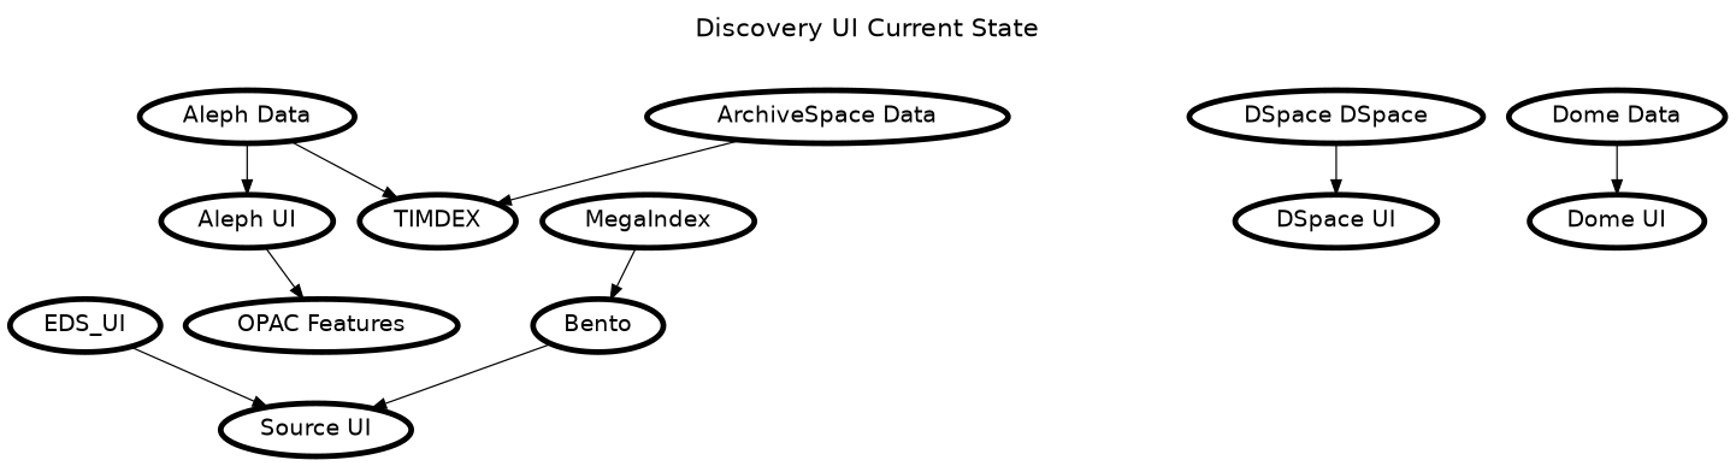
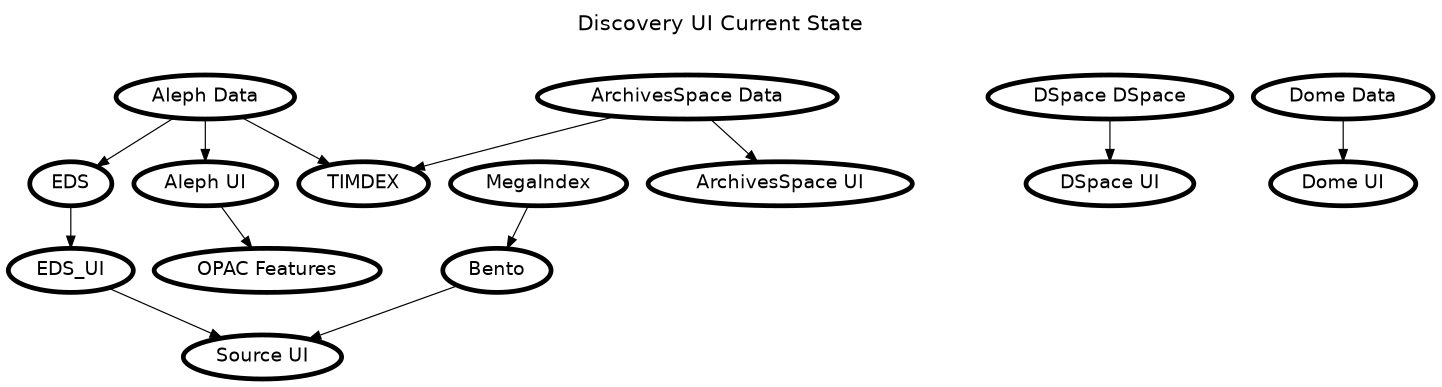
  digraph {
    fontname=helvetica
    fontsize=18
    label="Discovery UI Current State"
    labelloc=t
    node [fillcolor=white fontname=helvetica fontsize=16 penwidth=4 style=filled]
    "Aleph Data"
+   EDS
    TIMDEX
    "Aleph UI"
    EDS_UI
    "OPAC Features"
    Bento
    "Source UI"
-   "ArchiveSpace Data"
+   "ArchiveSpace Data" [label="ArchivesSpace Data"]
+   "ArchivesSpace UI"
    n11 [label="DSpace DSpace"]
    "DSpace UI"
    "Dome Data"
    "Dome UI"
    MegaIndex
+   "Aleph Data" -> EDS
    "Aleph Data" -> TIMDEX
    "Aleph Data" -> "Aleph UI"
+   EDS -> EDS_UI
    "Aleph UI" -> "OPAC Features"
    EDS_UI -> "Source UI"
    Bento -> "Source UI"
    "ArchiveSpace Data" -> TIMDEX
+   "ArchiveSpace Data" -> "ArchivesSpace UI"
    n11 -> "DSpace UI"
    "Dome Data" -> "Dome UI"
    MegaIndex -> Bento
  }
